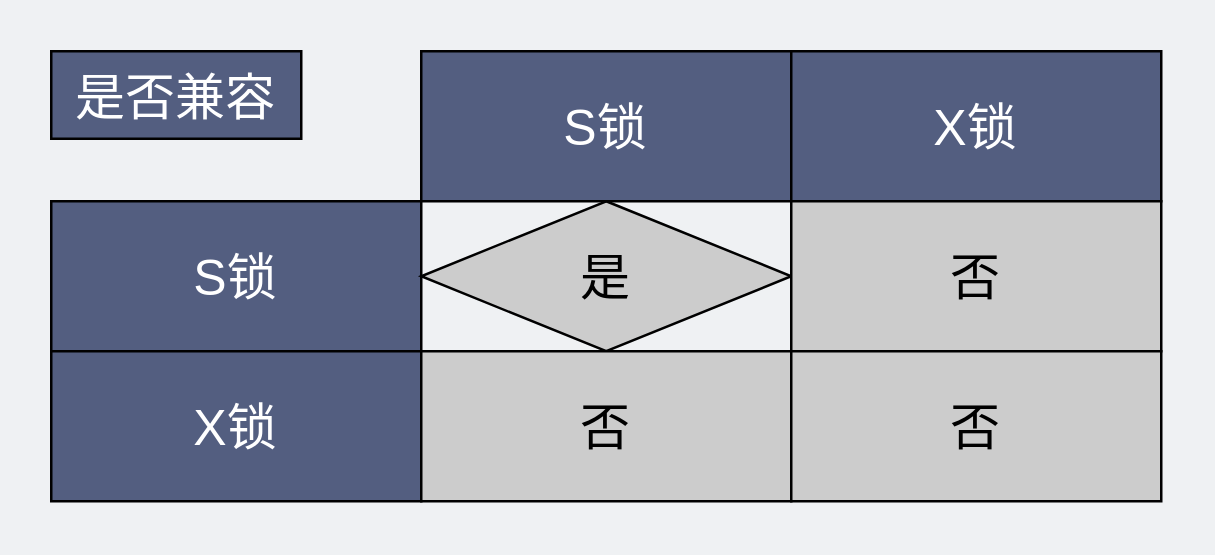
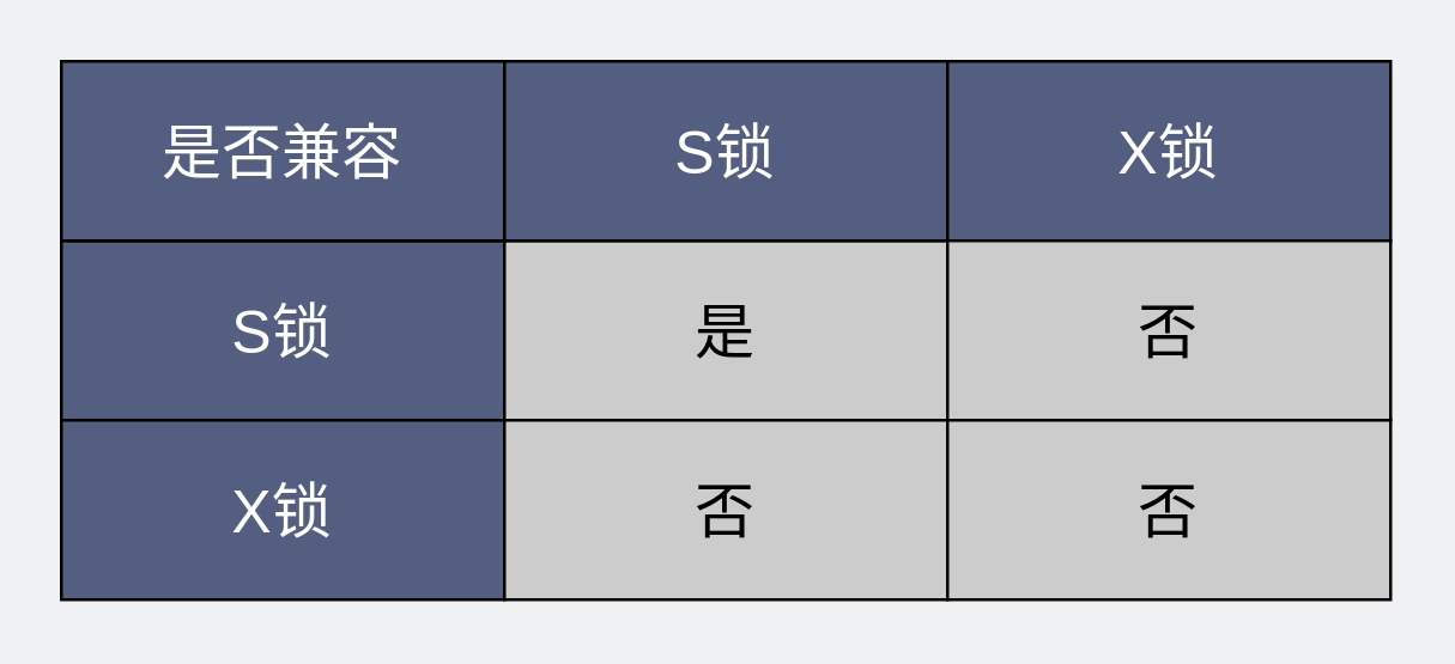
  <mxCell id="0" />
  <mxCell id="1" parent="0" />
  <mxCell id="2" value="S锁" style="rounded=0;whiteSpace=wrap;html=1;fillColor=#535E80;gradientColor=none;fontSize=20;fontColor=#FFFFFF;" parent="1" vertex="1"><mxGeometry x="20" y="80" width="148" height="60" as="geometry" /></mxCell>
- <mxCell id="3" value="&lt;font color=&quot;#ffffff&quot; style=&quot;font-size: 20px&quot;&gt;是否兼容&lt;/font&gt;" style="rounded=0;whiteSpace=wrap;html=1;fillColor=#535E80;gradientColor=none;fontSize=24;" parent="1" vertex="1"><mxGeometry x="20" y="20" width="100" height="35" as="geometry" /></mxCell>
- <mxCell id="4" value="是" style="rhombus;whiteSpace=wrap;html=1;fillColor=#CCCCCC;gradientColor=none;fontSize=20;" parent="1" vertex="1"><mxGeometry x="168" y="80" width="148" height="60" as="geometry" /></mxCell>
+ <mxCell id="3" value="&lt;font color=&quot;#ffffff&quot; style=&quot;font-size: 20px&quot;&gt;是否兼容&lt;/font&gt;" style="rounded=0;whiteSpace=wrap;html=1;fillColor=#535E80;gradientColor=none;fontSize=24;" parent="1" vertex="1"><mxGeometry x="20" y="20" width="148" height="60" as="geometry" /></mxCell>
+ <mxCell id="4" value="是" style="rounded=0;whiteSpace=wrap;html=1;fillColor=#CCCCCC;gradientColor=none;fontSize=20;" parent="1" vertex="1"><mxGeometry x="168" y="80" width="148" height="60" as="geometry" /></mxCell>
  <mxCell id="5" value="X锁" style="rounded=0;whiteSpace=wrap;html=1;fillColor=#535E80;gradientColor=none;fontSize=20;fontColor=#FFFFFF;" vertex="1" parent="1"><mxGeometry x="20" y="140" width="148" height="60" as="geometry" /></mxCell>
  <mxCell id="6" value="S锁" style="rounded=0;whiteSpace=wrap;html=1;fillColor=#535E80;gradientColor=none;fontSize=20;fontColor=#FFFFFF;" vertex="1" parent="1"><mxGeometry x="168" y="20" width="148" height="60" as="geometry" /></mxCell>
  <mxCell id="7" value="X锁" style="rounded=0;whiteSpace=wrap;html=1;fillColor=#535E80;gradientColor=none;fontSize=20;fontColor=#FFFFFF;" vertex="1" parent="1"><mxGeometry x="316" y="20" width="148" height="60" as="geometry" /></mxCell>
  <mxCell id="8" value="否" style="rounded=0;whiteSpace=wrap;html=1;fillColor=#CCCCCC;gradientColor=none;fontSize=20;" vertex="1" parent="1"><mxGeometry x="316" y="80" width="148" height="60" as="geometry" /></mxCell>
  <mxCell id="9" value="否" style="rounded=0;whiteSpace=wrap;html=1;fillColor=#CCCCCC;gradientColor=none;fontSize=20;" vertex="1" parent="1"><mxGeometry x="168" y="140" width="148" height="60" as="geometry" /></mxCell>
  <mxCell id="10" value="否" style="rounded=0;whiteSpace=wrap;html=1;fillColor=#CCCCCC;gradientColor=none;fontSize=20;" vertex="1" parent="1"><mxGeometry x="316" y="140" width="148" height="60" as="geometry" /></mxCell>
